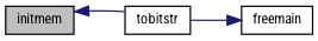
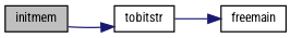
  digraph {
    fontname="Roboto Condensed"
    rankdir=LR
    node [color=black fillcolor=white fontname="Roboto Condensed" fontsize=10 shape=record style=filled]
    edge [color=midnightblue fontname="Roboto Condensed" fontsize=10 labelfontname=Helvetica labelfontsize=10 style=solid]
    n1 [fillcolor=grey75 fontcolor=black height=0.2 label=initmem width=0.4]
    n2 [height=0.2 label=tobitstr width=0.4]
    n3 [height=0.2 label=freemain width=0.4]
-   n2 -> n1
+   n1 -> n2
    n2 -> n3
  }
